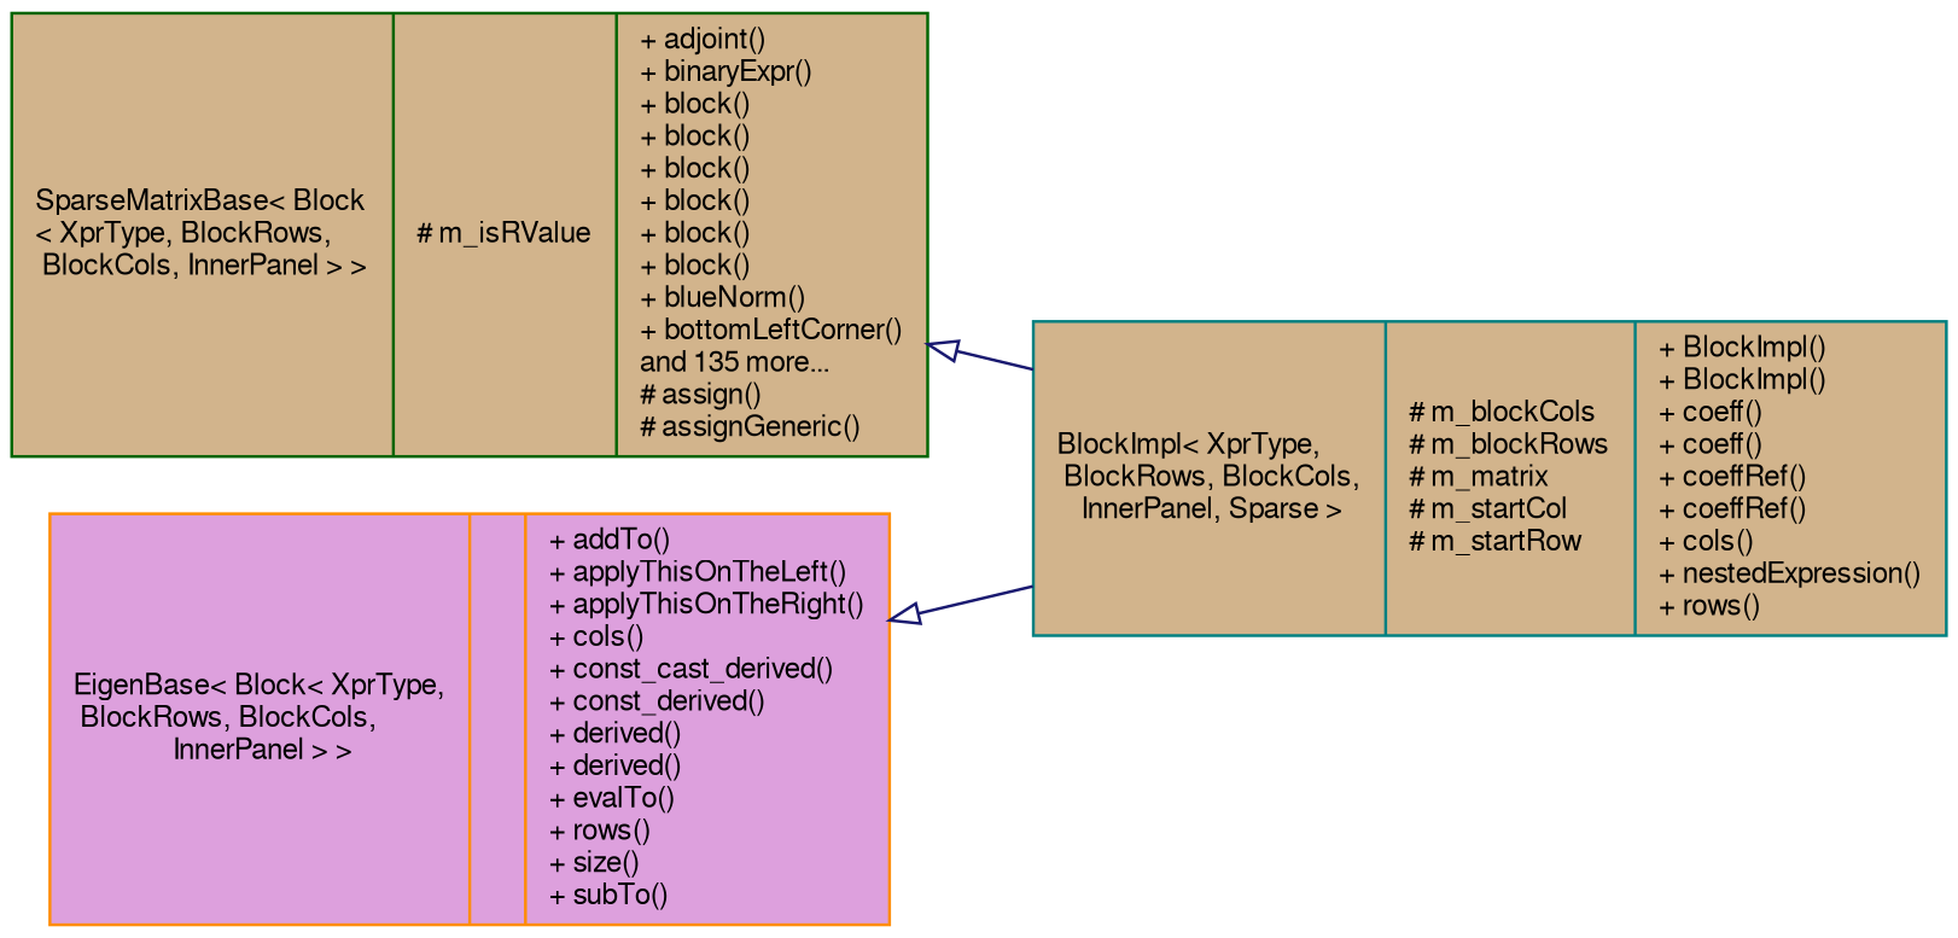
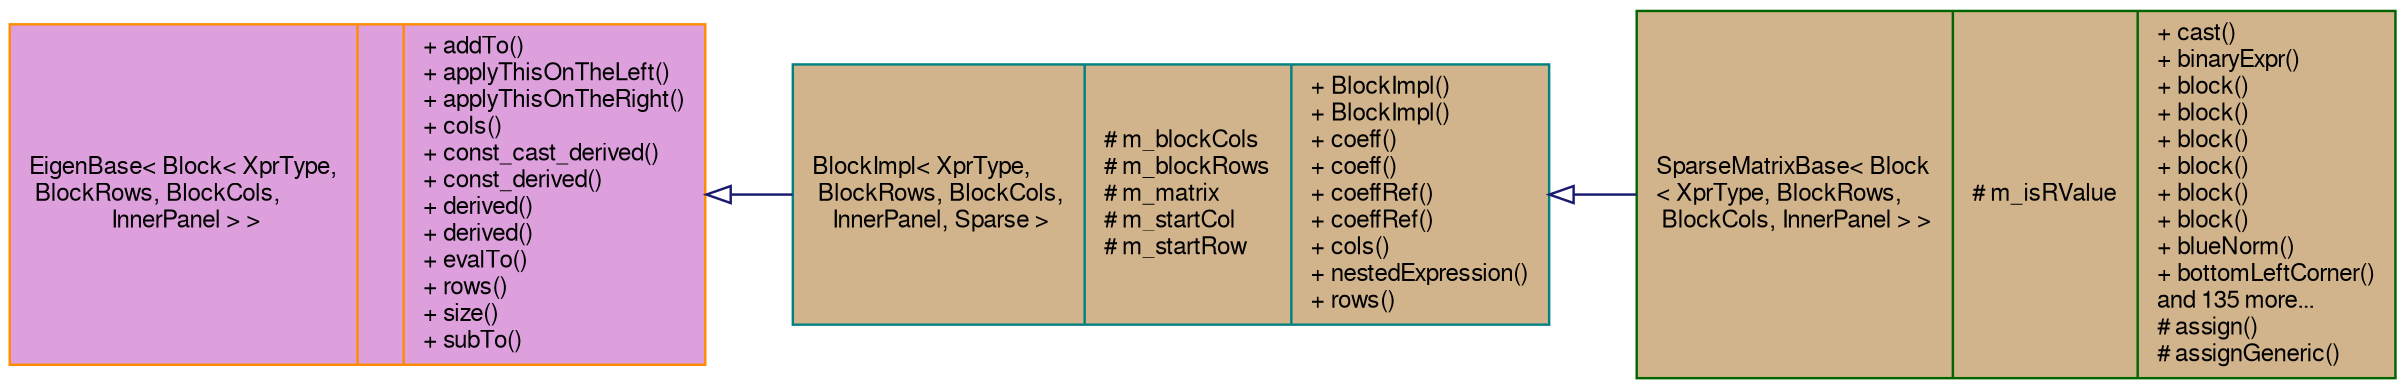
  digraph {
    rankdir=LR
    node [fillcolor=tan fontname=FreeSans fontsize=10 shape=record style=filled]
    edge [arrowtail=onormal color=midnightblue dir=back fontname=FreeSans fontsize=10 labelfontname=FreeSans labelfontsize=10 style=solid]
    n1 [color=teal fontcolor=black height=0.2 label="{BlockImpl\< XprType,\l BlockRows, BlockCols,\l InnerPanel, Sparse \>\n|# m_blockCols\l# m_blockRows\l# m_matrix\l# m_startCol\l# m_startRow\l|+ BlockImpl()\l+ BlockImpl()\l+ coeff()\l+ coeff()\l+ coeffRef()\l+ coeffRef()\l+ cols()\l+ nestedExpression()\l+ rows()\l}" width=0.4]
-   n2 [color=darkgreen height=0.2 label="{SparseMatrixBase\< Block\l\< XprType, BlockRows,\l BlockCols, InnerPanel \> \>\n|# m_isRValue\l|+ adjoint()\l+ binaryExpr()\l+ block()\l+ block()\l+ block()\l+ block()\l+ block()\l+ block()\l+ blueNorm()\l+ bottomLeftCorner()\land 135 more...\l# assign()\l# assignGeneric()\l}" width=0.4]
+   n2 [color=darkgreen height=0.2 label="{SparseMatrixBase\< Block\l\< XprType, BlockRows,\l BlockCols, InnerPanel \> \>\n|# m_isRValue\l|+ cast()\l+ binaryExpr()\l+ block()\l+ block()\l+ block()\l+ block()\l+ block()\l+ block()\l+ blueNorm()\l+ bottomLeftCorner()\land 135 more...\l# assign()\l# assignGeneric()\l}" width=0.4]
    n3 [color=darkorange fillcolor=plum height=0.2 label="{EigenBase\< Block\< XprType,\l BlockRows, BlockCols,\l InnerPanel \> \>\n||+ addTo()\l+ applyThisOnTheLeft()\l+ applyThisOnTheRight()\l+ cols()\l+ const_cast_derived()\l+ const_derived()\l+ derived()\l+ derived()\l+ evalTo()\l+ rows()\l+ size()\l+ subTo()\l}" width=0.4]
-   n2 -> n1
+   n1 -> n2
    n3 -> n1
  }
